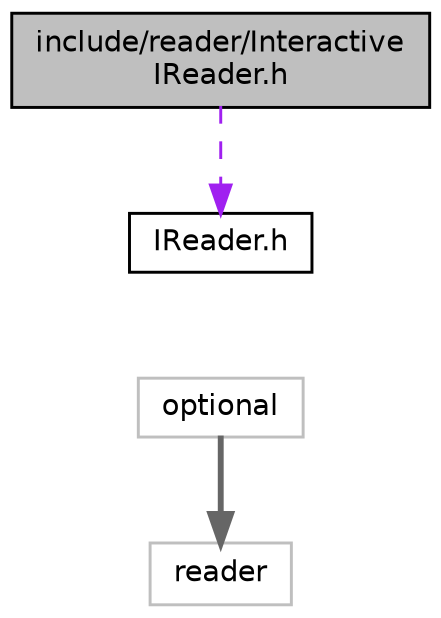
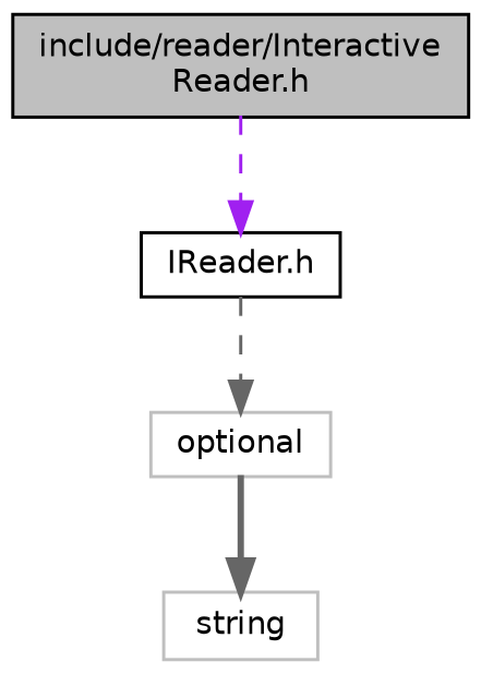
  digraph {
    node [color=black fillcolor=white fontname=Helvetica fontsize=10 shape=record style=filled]
    edge [color=gray40 fontname=Helvetica fontsize=10 labelfontname=Helvetica labelfontsize=10 style=dashed]
-   n1 [fillcolor=grey75 fontcolor=black height=0.2 label="include/reader/Interactive\lIReader.h" width=0.4]
+   n1 [fillcolor=grey75 fontcolor=black height=0.2 label="include/reader/Interactive\lReader.h" width=0.4]
    n2 [height=0.2 label="IReader.h" width=0.4]
    n3 [color=grey75 height=0.2 label=optional width=0.4]
-   n4 [color=grey75 height=0.2 label=reader width=0.4]
+   n4 [color=grey75 height=0.2 label=string width=0.4]
    n1 -> n2 [color=purple]
+   n2 -> n3
    n3 -> n4 [style=bold]
  }
